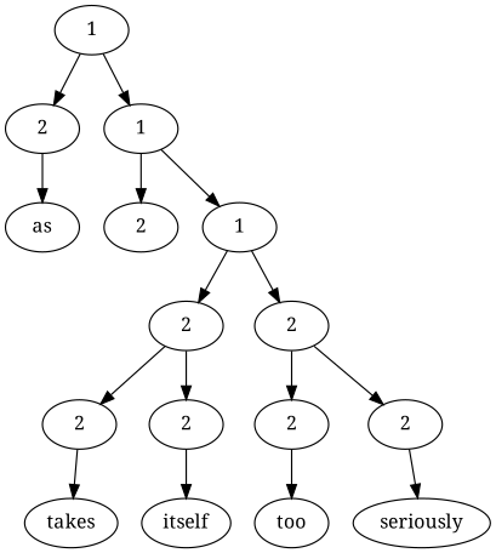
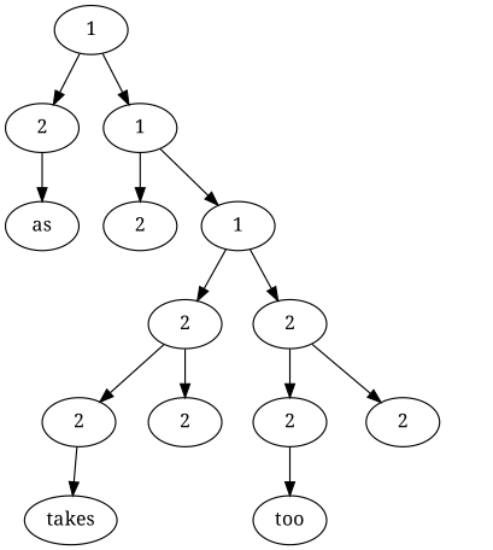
  digraph {
    fontname="Noto Serif"
    node [fontname="Noto Serif"]
    edge [fontname="Noto Serif"]
    n1 [label=1]
    n2 [label=2]
    n3 [label=1]
    n4 [label=as]
    n5 [label=2]
    n6 [label=1]
    n7 [label=2]
    n8 [label=2]
    n9 [label=2]
    n10 [label=2]
    n11 [label=2]
    n12 [label=2]
    n13 [label=takes]
-   n14 [label=itself]
    n15 [label=too]
-   n16 [label=seriously]
    n1 -> n2
    n1 -> n3
    n2 -> n4
    n3 -> n5
    n3 -> n6
    n6 -> n7
    n6 -> n8
    n7 -> n9
    n7 -> n10
    n8 -> n11
    n8 -> n12
    n9 -> n13
-   n10 -> n14
    n11 -> n15
-   n12 -> n16
  }
